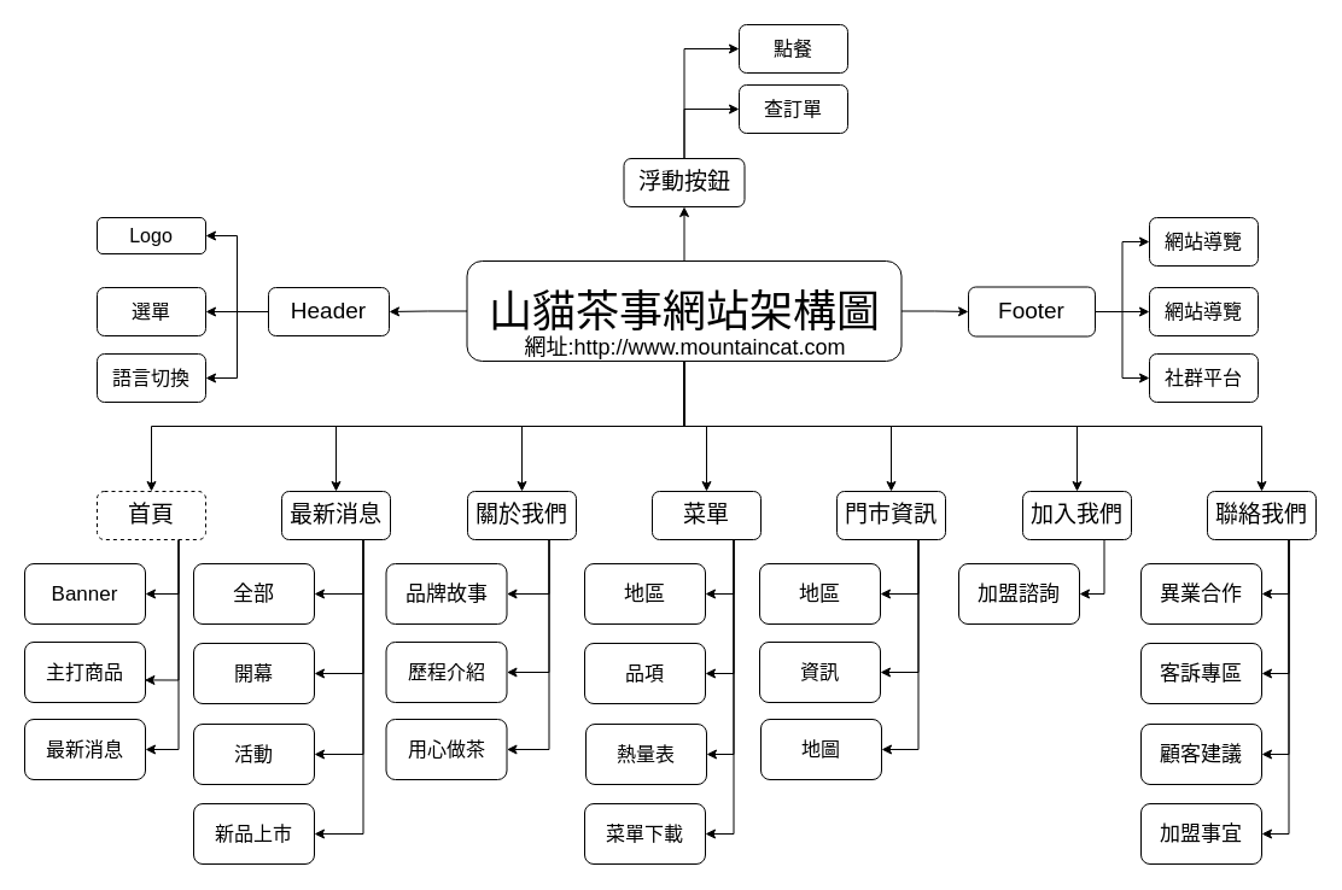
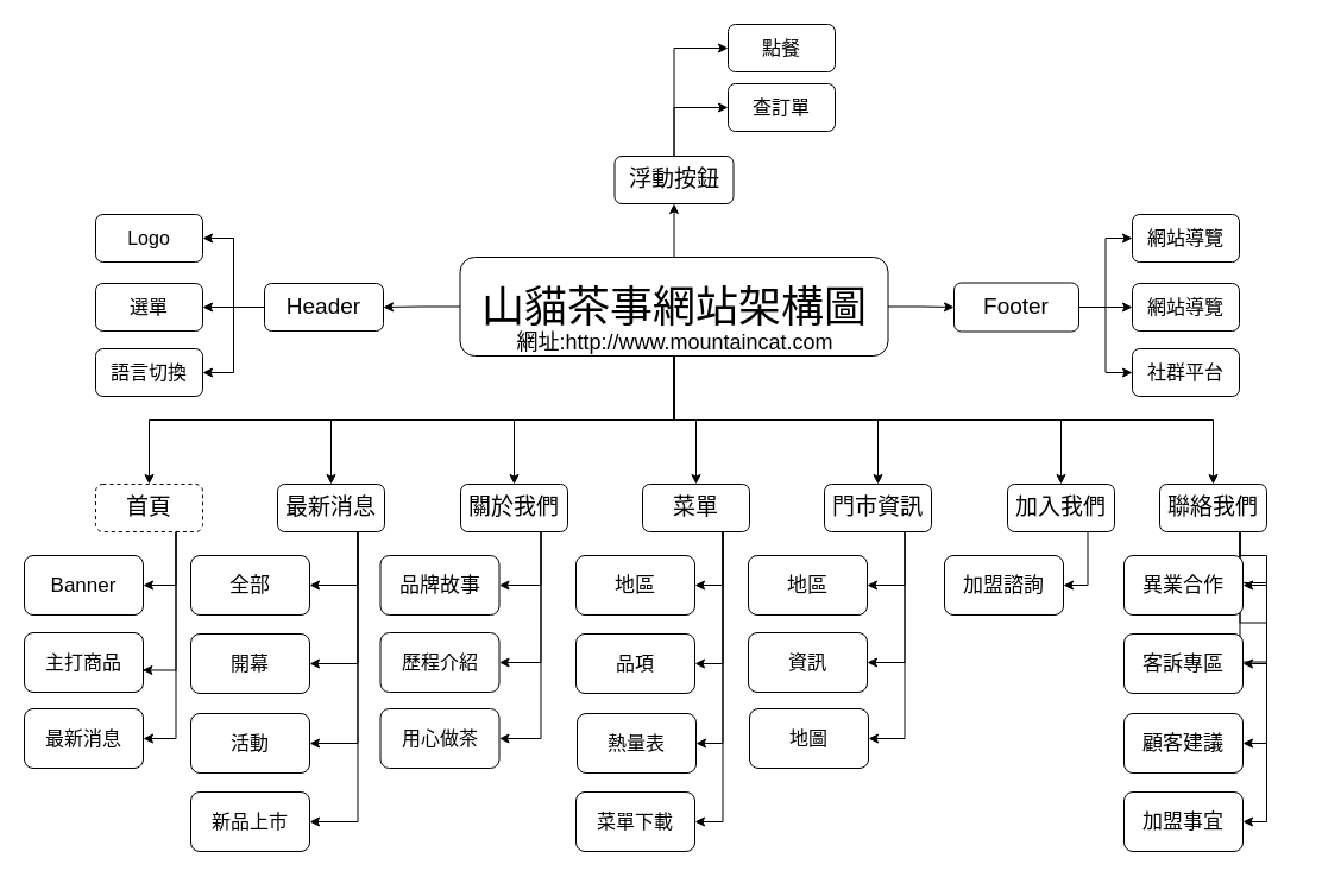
  <mxCell id="0" />
  <mxCell id="1" parent="0" />
  <mxCell id="2" style="edgeStyle=orthogonalEdgeStyle;rounded=0;orthogonalLoop=1;jettySize=auto;html=1;exitX=0.5;exitY=1;exitDx=0;exitDy=0;" edge="1" parent="1" source="10" target="14"><mxGeometry relative="1" as="geometry" /></mxCell>
  <mxCell id="3" style="edgeStyle=orthogonalEdgeStyle;rounded=0;orthogonalLoop=1;jettySize=auto;html=1;exitX=0.5;exitY=1;exitDx=0;exitDy=0;" edge="1" parent="1" source="10" target="19"><mxGeometry relative="1" as="geometry" /></mxCell>
  <mxCell id="4" style="edgeStyle=orthogonalEdgeStyle;rounded=0;orthogonalLoop=1;jettySize=auto;html=1;exitX=0.5;exitY=1;exitDx=0;exitDy=0;entryX=0.5;entryY=0;entryDx=0;entryDy=0;" edge="1" parent="1" source="10" target="23"><mxGeometry relative="1" as="geometry" /></mxCell>
  <mxCell id="5" style="edgeStyle=orthogonalEdgeStyle;rounded=0;orthogonalLoop=1;jettySize=auto;html=1;exitX=0.5;exitY=1;exitDx=0;exitDy=0;entryX=0.5;entryY=0;entryDx=0;entryDy=0;" edge="1" parent="1" source="10" target="32"><mxGeometry relative="1" as="geometry" /></mxCell>
  <mxCell id="6" style="edgeStyle=orthogonalEdgeStyle;rounded=0;orthogonalLoop=1;jettySize=auto;html=1;exitX=0.5;exitY=1;exitDx=0;exitDy=0;" edge="1" parent="1" source="10" target="39"><mxGeometry relative="1" as="geometry" /></mxCell>
  <mxCell id="7" style="edgeStyle=orthogonalEdgeStyle;rounded=0;orthogonalLoop=1;jettySize=auto;html=1;exitX=0.5;exitY=0;exitDx=0;exitDy=0;entryX=0.5;entryY=1;entryDx=0;entryDy=0;" edge="1" parent="1" source="10" target="46"><mxGeometry relative="1" as="geometry" /></mxCell>
  <mxCell id="8" style="edgeStyle=orthogonalEdgeStyle;rounded=0;orthogonalLoop=1;jettySize=auto;html=1;exitX=0;exitY=0.5;exitDx=0;exitDy=0;" edge="1" parent="1" source="10" target="80"><mxGeometry relative="1" as="geometry" /></mxCell>
  <mxCell id="9" style="edgeStyle=orthogonalEdgeStyle;rounded=0;orthogonalLoop=1;jettySize=auto;html=1;exitX=1;exitY=0.5;exitDx=0;exitDy=0;entryX=0;entryY=0.5;entryDx=0;entryDy=0;" edge="1" parent="1" source="10" target="72"><mxGeometry relative="1" as="geometry" /></mxCell>
  <mxCell id="10" value="&lt;span style=&quot;font-size: 36px; text-wrap: nowrap;&quot;&gt;山貓茶事網站架構圖&lt;/span&gt;" style="rounded=1;whiteSpace=wrap;html=1;labelPosition=center;verticalLabelPosition=middle;align=center;verticalAlign=middle;" vertex="1" parent="1"><mxGeometry x="386.5" y="216" width="360" height="83" as="geometry" /></mxCell>
  <mxCell id="11" value="&lt;font style=&quot;font-size: 18px;&quot;&gt;網址:http://www.mountaincat.com&lt;/font&gt;" style="text;html=1;align=center;verticalAlign=middle;resizable=0;points=[];autosize=1;strokeColor=none;fillColor=none;fontSize=21;" vertex="1" parent="1"><mxGeometry x="421.5" y="266" width="290" height="40" as="geometry" /></mxCell>
  <mxCell id="12" style="edgeStyle=orthogonalEdgeStyle;rounded=0;orthogonalLoop=1;jettySize=auto;html=1;exitX=0.75;exitY=1;exitDx=0;exitDy=0;entryX=1;entryY=0.5;entryDx=0;entryDy=0;" edge="1" parent="1" source="14" target="40"><mxGeometry relative="1" as="geometry" /></mxCell>
  <mxCell id="13" style="edgeStyle=orthogonalEdgeStyle;rounded=0;orthogonalLoop=1;jettySize=auto;html=1;exitX=0.75;exitY=1;exitDx=0;exitDy=0;entryX=1;entryY=0.5;entryDx=0;entryDy=0;" edge="1" parent="1" source="14" target="49"><mxGeometry relative="1" as="geometry" /></mxCell>
  <mxCell id="14" value="首頁" style="rounded=1;whiteSpace=wrap;html=1;fontSize=19;dashed=1;" vertex="1" parent="1"><mxGeometry x="80" y="407" width="90" height="40" as="geometry" /></mxCell>
  <mxCell id="15" style="edgeStyle=orthogonalEdgeStyle;rounded=0;orthogonalLoop=1;jettySize=auto;html=1;exitX=0.75;exitY=1;exitDx=0;exitDy=0;entryX=1;entryY=0.5;entryDx=0;entryDy=0;" edge="1" parent="1" source="19" target="51"><mxGeometry relative="1" as="geometry" /></mxCell>
  <mxCell id="16" style="edgeStyle=orthogonalEdgeStyle;rounded=0;orthogonalLoop=1;jettySize=auto;html=1;exitX=0.75;exitY=1;exitDx=0;exitDy=0;entryX=1;entryY=0.5;entryDx=0;entryDy=0;" edge="1" parent="1" source="19" target="52"><mxGeometry relative="1" as="geometry" /></mxCell>
  <mxCell id="17" style="edgeStyle=orthogonalEdgeStyle;rounded=0;orthogonalLoop=1;jettySize=auto;html=1;exitX=0.75;exitY=1;exitDx=0;exitDy=0;entryX=1;entryY=0.5;entryDx=0;entryDy=0;" edge="1" parent="1" source="19" target="53"><mxGeometry relative="1" as="geometry" /></mxCell>
  <mxCell id="18" style="edgeStyle=orthogonalEdgeStyle;rounded=0;orthogonalLoop=1;jettySize=auto;html=1;exitX=0.75;exitY=1;exitDx=0;exitDy=0;entryX=1;entryY=0.5;entryDx=0;entryDy=0;" edge="1" parent="1" source="19" target="54"><mxGeometry relative="1" as="geometry" /></mxCell>
  <mxCell id="19" value="最新消息" style="rounded=1;whiteSpace=wrap;html=1;fontSize=19;labelPosition=center;verticalLabelPosition=middle;align=center;verticalAlign=middle;" vertex="1" parent="1"><mxGeometry x="233" y="407" width="90" height="40" as="geometry" /></mxCell>
  <mxCell id="20" style="edgeStyle=orthogonalEdgeStyle;rounded=0;orthogonalLoop=1;jettySize=auto;html=1;exitX=0.75;exitY=1;exitDx=0;exitDy=0;entryX=1;entryY=0.5;entryDx=0;entryDy=0;" edge="1" parent="1" source="23" target="55"><mxGeometry relative="1" as="geometry" /></mxCell>
  <mxCell id="21" style="edgeStyle=orthogonalEdgeStyle;rounded=0;orthogonalLoop=1;jettySize=auto;html=1;exitX=0.75;exitY=1;exitDx=0;exitDy=0;entryX=1;entryY=0.5;entryDx=0;entryDy=0;" edge="1" parent="1" source="23" target="56"><mxGeometry relative="1" as="geometry" /></mxCell>
  <mxCell id="22" style="edgeStyle=orthogonalEdgeStyle;rounded=0;orthogonalLoop=1;jettySize=auto;html=1;exitX=0.75;exitY=1;exitDx=0;exitDy=0;entryX=1;entryY=0.5;entryDx=0;entryDy=0;" edge="1" parent="1" source="23" target="57"><mxGeometry relative="1" as="geometry" /></mxCell>
  <mxCell id="23" value="關於我們" style="rounded=1;whiteSpace=wrap;html=1;fontSize=19;labelPosition=center;verticalLabelPosition=middle;align=center;verticalAlign=middle;" vertex="1" parent="1"><mxGeometry x="387" y="407" width="90" height="40" as="geometry" /></mxCell>
  <mxCell id="24" style="edgeStyle=orthogonalEdgeStyle;rounded=0;orthogonalLoop=1;jettySize=auto;html=1;exitX=0.75;exitY=1;exitDx=0;exitDy=0;entryX=1;entryY=0.5;entryDx=0;entryDy=0;" edge="1" parent="1" source="28" target="58"><mxGeometry relative="1" as="geometry" /></mxCell>
  <mxCell id="25" style="edgeStyle=orthogonalEdgeStyle;rounded=0;orthogonalLoop=1;jettySize=auto;html=1;exitX=0.75;exitY=1;exitDx=0;exitDy=0;entryX=1;entryY=0.5;entryDx=0;entryDy=0;" edge="1" parent="1" source="28" target="59"><mxGeometry relative="1" as="geometry" /></mxCell>
  <mxCell id="26" style="edgeStyle=orthogonalEdgeStyle;rounded=0;orthogonalLoop=1;jettySize=auto;html=1;exitX=0.75;exitY=1;exitDx=0;exitDy=0;entryX=1;entryY=0.5;entryDx=0;entryDy=0;" edge="1" parent="1" source="28" target="60"><mxGeometry relative="1" as="geometry" /></mxCell>
  <mxCell id="27" style="edgeStyle=orthogonalEdgeStyle;rounded=0;orthogonalLoop=1;jettySize=auto;html=1;exitX=0.75;exitY=1;exitDx=0;exitDy=0;entryX=1;entryY=0.5;entryDx=0;entryDy=0;" edge="1" parent="1" source="28" target="76"><mxGeometry relative="1" as="geometry" /></mxCell>
  <mxCell id="28" value="菜單" style="rounded=1;whiteSpace=wrap;html=1;fontSize=19;labelPosition=center;verticalLabelPosition=middle;align=center;verticalAlign=middle;" vertex="1" parent="1"><mxGeometry x="540" y="407" width="90" height="40" as="geometry" /></mxCell>
  <mxCell id="29" style="edgeStyle=orthogonalEdgeStyle;rounded=0;orthogonalLoop=1;jettySize=auto;html=1;exitX=0.75;exitY=1;exitDx=0;exitDy=0;entryX=1;entryY=0.5;entryDx=0;entryDy=0;" edge="1" parent="1" source="32" target="61"><mxGeometry relative="1" as="geometry" /></mxCell>
  <mxCell id="30" style="edgeStyle=orthogonalEdgeStyle;rounded=0;orthogonalLoop=1;jettySize=auto;html=1;exitX=0.75;exitY=1;exitDx=0;exitDy=0;entryX=1;entryY=0.5;entryDx=0;entryDy=0;" edge="1" parent="1" source="32" target="62"><mxGeometry relative="1" as="geometry" /></mxCell>
  <mxCell id="31" style="edgeStyle=orthogonalEdgeStyle;rounded=0;orthogonalLoop=1;jettySize=auto;html=1;exitX=0.75;exitY=1;exitDx=0;exitDy=0;entryX=1;entryY=0.5;entryDx=0;entryDy=0;" edge="1" parent="1" source="32" target="63"><mxGeometry relative="1" as="geometry" /></mxCell>
  <mxCell id="32" value="門市資訊" style="rounded=1;whiteSpace=wrap;html=1;fontSize=19;labelPosition=center;verticalLabelPosition=middle;align=center;verticalAlign=middle;" vertex="1" parent="1"><mxGeometry x="693" y="407" width="90" height="40" as="geometry" /></mxCell>
  <mxCell id="33" style="edgeStyle=orthogonalEdgeStyle;rounded=0;orthogonalLoop=1;jettySize=auto;html=1;exitX=0.75;exitY=1;exitDx=0;exitDy=0;entryX=1;entryY=0.5;entryDx=0;entryDy=0;" edge="1" parent="1" source="34" target="64"><mxGeometry relative="1" as="geometry" /></mxCell>
  <mxCell id="34" value="加入我們" style="rounded=1;whiteSpace=wrap;html=1;fontSize=19;labelPosition=center;verticalLabelPosition=middle;align=center;verticalAlign=middle;" vertex="1" parent="1"><mxGeometry x="847" y="407" width="90" height="40" as="geometry" /></mxCell>
  <mxCell id="35" style="edgeStyle=orthogonalEdgeStyle;rounded=0;orthogonalLoop=1;jettySize=auto;html=1;exitX=0.75;exitY=1;exitDx=0;exitDy=0;entryX=1;entryY=0.5;entryDx=0;entryDy=0;" edge="1" parent="1" source="39" target="65"><mxGeometry relative="1" as="geometry" /></mxCell>
  <mxCell id="36" style="edgeStyle=orthogonalEdgeStyle;rounded=0;orthogonalLoop=1;jettySize=auto;html=1;exitX=0.75;exitY=1;exitDx=0;exitDy=0;entryX=1;entryY=0.5;entryDx=0;entryDy=0;" edge="1" parent="1" source="39" target="66"><mxGeometry relative="1" as="geometry" /></mxCell>
  <mxCell id="37" style="edgeStyle=orthogonalEdgeStyle;rounded=0;orthogonalLoop=1;jettySize=auto;html=1;exitX=0.75;exitY=1;exitDx=0;exitDy=0;entryX=1;entryY=0.5;entryDx=0;entryDy=0;" edge="1" parent="1" source="39" target="67"><mxGeometry relative="1" as="geometry" /></mxCell>
  <mxCell id="38" style="edgeStyle=orthogonalEdgeStyle;rounded=0;orthogonalLoop=1;jettySize=auto;html=1;exitX=0.75;exitY=1;exitDx=0;exitDy=0;entryX=1;entryY=0.5;entryDx=0;entryDy=0;" edge="1" parent="1" source="39" target="68"><mxGeometry relative="1" as="geometry" /></mxCell>
- <mxCell id="39" value="聯絡我們" style="rounded=1;whiteSpace=wrap;html=1;fontSize=19;labelPosition=center;verticalLabelPosition=middle;align=center;verticalAlign=middle;" vertex="1" parent="1"><mxGeometry x="1000" y="407" width="90" height="40" as="geometry" /></mxCell>
+ <mxCell id="39" value="聯絡我們" style="rounded=1;whiteSpace=wrap;html=1;fontSize=19;labelPosition=center;verticalLabelPosition=middle;align=center;verticalAlign=middle;" vertex="1" parent="1"><mxGeometry x="975" y="407" width="90" height="40" as="geometry" /></mxCell>
  <mxCell id="40" value="&lt;font style=&quot;font-size: 17px;&quot;&gt;Banner&lt;/font&gt;" style="rounded=1;whiteSpace=wrap;html=1;fontSize=19;" vertex="1" parent="1"><mxGeometry x="20" y="467" width="100" height="50" as="geometry" /></mxCell>
  <mxCell id="41" value="&lt;font style=&quot;font-size: 16px;&quot;&gt;主打商品&lt;/font&gt;" style="rounded=1;whiteSpace=wrap;html=1;fontSize=19;" vertex="1" parent="1"><mxGeometry x="20" y="532" width="100" height="50" as="geometry" /></mxCell>
  <mxCell id="42" style="edgeStyle=orthogonalEdgeStyle;rounded=0;orthogonalLoop=1;jettySize=auto;html=1;exitX=0.5;exitY=1;exitDx=0;exitDy=0;entryX=0.5;entryY=0;entryDx=0;entryDy=0;" edge="1" parent="1" source="10" target="28"><mxGeometry relative="1" as="geometry" /></mxCell>
  <mxCell id="43" style="edgeStyle=orthogonalEdgeStyle;rounded=0;orthogonalLoop=1;jettySize=auto;html=1;exitX=0.5;exitY=1;exitDx=0;exitDy=0;entryX=0.5;entryY=0;entryDx=0;entryDy=0;" edge="1" parent="1" source="10" target="34"><mxGeometry relative="1" as="geometry"><mxPoint x="766.5" y="375" as="targetPoint" /></mxGeometry></mxCell>
  <mxCell id="44" style="edgeStyle=orthogonalEdgeStyle;rounded=0;orthogonalLoop=1;jettySize=auto;html=1;exitX=0.5;exitY=0;exitDx=0;exitDy=0;entryX=0;entryY=0.5;entryDx=0;entryDy=0;" edge="1" parent="1" source="46" target="47"><mxGeometry relative="1" as="geometry" /></mxCell>
  <mxCell id="45" style="edgeStyle=orthogonalEdgeStyle;rounded=0;orthogonalLoop=1;jettySize=auto;html=1;exitX=0.5;exitY=0;exitDx=0;exitDy=0;entryX=0;entryY=0.5;entryDx=0;entryDy=0;" edge="1" parent="1" source="46" target="48"><mxGeometry relative="1" as="geometry" /></mxCell>
  <mxCell id="46" value="浮動按鈕" style="rounded=1;whiteSpace=wrap;html=1;fontSize=19;labelPosition=center;verticalLabelPosition=middle;align=center;verticalAlign=middle;" vertex="1" parent="1"><mxGeometry x="516.5" y="131" width="100" height="40" as="geometry" /></mxCell>
  <mxCell id="47" value="&lt;font style=&quot;font-size: 16px;&quot;&gt;點餐&lt;/font&gt;" style="rounded=1;whiteSpace=wrap;html=1;fontSize=19;labelPosition=center;verticalLabelPosition=middle;align=center;verticalAlign=middle;" vertex="1" parent="1"><mxGeometry x="612" y="20" width="90" height="40" as="geometry" /></mxCell>
  <mxCell id="48" value="&lt;font style=&quot;font-size: 16px;&quot;&gt;查訂單&lt;/font&gt;" style="rounded=1;whiteSpace=wrap;html=1;fontSize=19;labelPosition=center;verticalLabelPosition=middle;align=center;verticalAlign=middle;" vertex="1" parent="1"><mxGeometry x="612" y="70" width="90" height="40" as="geometry" /></mxCell>
  <mxCell id="49" value="&lt;font style=&quot;font-size: 16px;&quot;&gt;最新消息&lt;/font&gt;" style="rounded=1;whiteSpace=wrap;html=1;fontSize=19;" vertex="1" parent="1"><mxGeometry x="20" y="596" width="100" height="50" as="geometry" /></mxCell>
  <mxCell id="50" style="edgeStyle=orthogonalEdgeStyle;rounded=0;orthogonalLoop=1;jettySize=auto;html=1;exitX=0.75;exitY=1;exitDx=0;exitDy=0;entryX=0.994;entryY=0.629;entryDx=0;entryDy=0;entryPerimeter=0;" edge="1" parent="1" source="14" target="41"><mxGeometry relative="1" as="geometry" /></mxCell>
  <mxCell id="51" value="&lt;font style=&quot;font-size: 17px;&quot;&gt;全部&lt;/font&gt;" style="rounded=1;whiteSpace=wrap;html=1;fontSize=19;" vertex="1" parent="1"><mxGeometry x="160" y="467" width="100" height="50" as="geometry" /></mxCell>
  <mxCell id="52" value="&lt;font style=&quot;font-size: 16px;&quot;&gt;開幕&lt;/font&gt;" style="rounded=1;whiteSpace=wrap;html=1;fontSize=19;" vertex="1" parent="1"><mxGeometry x="160" y="533" width="100" height="50" as="geometry" /></mxCell>
  <mxCell id="53" value="&lt;span style=&quot;font-size: 16px;&quot;&gt;活動&lt;/span&gt;" style="rounded=1;whiteSpace=wrap;html=1;fontSize=19;" vertex="1" parent="1"><mxGeometry x="160" y="600" width="100" height="50" as="geometry" /></mxCell>
  <mxCell id="54" value="&lt;font style=&quot;font-size: 16px;&quot;&gt;新品上市&lt;/font&gt;" style="rounded=1;whiteSpace=wrap;html=1;fontSize=19;" vertex="1" parent="1"><mxGeometry x="160" y="666" width="100" height="50" as="geometry" /></mxCell>
  <mxCell id="55" value="&lt;font style=&quot;font-size: 17px;&quot;&gt;品牌故事&lt;/font&gt;" style="rounded=1;whiteSpace=wrap;html=1;fontSize=19;" vertex="1" parent="1"><mxGeometry x="319.5" y="467" width="100" height="50" as="geometry" /></mxCell>
  <mxCell id="56" value="&lt;font style=&quot;font-size: 16px;&quot;&gt;歷程介紹&lt;/font&gt;" style="rounded=1;whiteSpace=wrap;html=1;fontSize=19;" vertex="1" parent="1"><mxGeometry x="319.5" y="532" width="100" height="50" as="geometry" /></mxCell>
  <mxCell id="57" value="&lt;span style=&quot;font-size: 16px;&quot;&gt;用心做茶&lt;/span&gt;" style="rounded=1;whiteSpace=wrap;html=1;fontSize=19;" vertex="1" parent="1"><mxGeometry x="319.5" y="596" width="100" height="50" as="geometry" /></mxCell>
  <mxCell id="58" value="&lt;font style=&quot;font-size: 17px;&quot;&gt;地區&lt;/font&gt;" style="rounded=1;whiteSpace=wrap;html=1;fontSize=19;" vertex="1" parent="1"><mxGeometry x="484" y="467" width="100" height="50" as="geometry" /></mxCell>
  <mxCell id="59" value="&lt;font style=&quot;font-size: 16px;&quot;&gt;品項&lt;/font&gt;" style="rounded=1;whiteSpace=wrap;html=1;fontSize=19;" vertex="1" parent="1"><mxGeometry x="484" y="533" width="100" height="50" as="geometry" /></mxCell>
  <mxCell id="60" value="&lt;span style=&quot;font-size: 16px;&quot;&gt;熱量表&lt;/span&gt;" style="rounded=1;whiteSpace=wrap;html=1;fontSize=19;" vertex="1" parent="1"><mxGeometry x="485" y="600" width="100" height="50" as="geometry" /></mxCell>
  <mxCell id="61" value="&lt;font style=&quot;font-size: 17px;&quot;&gt;地區&lt;/font&gt;" style="rounded=1;whiteSpace=wrap;html=1;fontSize=19;" vertex="1" parent="1"><mxGeometry x="629" y="467" width="100" height="50" as="geometry" /></mxCell>
  <mxCell id="62" value="&lt;font style=&quot;font-size: 16px;&quot;&gt;資訊&lt;/font&gt;" style="rounded=1;whiteSpace=wrap;html=1;fontSize=19;" vertex="1" parent="1"><mxGeometry x="629" y="532" width="100" height="50" as="geometry" /></mxCell>
  <mxCell id="63" value="&lt;span style=&quot;font-size: 16px;&quot;&gt;地圖&lt;/span&gt;" style="rounded=1;whiteSpace=wrap;html=1;fontSize=19;" vertex="1" parent="1"><mxGeometry x="630" y="596" width="100" height="50" as="geometry" /></mxCell>
  <mxCell id="64" value="&lt;font style=&quot;font-size: 17px;&quot;&gt;加盟諮詢&lt;/font&gt;" style="rounded=1;whiteSpace=wrap;html=1;fontSize=19;" vertex="1" parent="1"><mxGeometry x="794" y="467" width="100" height="50" as="geometry" /></mxCell>
  <mxCell id="65" value="&lt;font style=&quot;font-size: 17px;&quot;&gt;異業合作&lt;/font&gt;" style="rounded=1;whiteSpace=wrap;html=1;fontSize=19;" vertex="1" parent="1"><mxGeometry x="945" y="467" width="100" height="50" as="geometry" /></mxCell>
  <mxCell id="66" value="&lt;font style=&quot;font-size: 17px;&quot;&gt;客訴專區&lt;/font&gt;" style="rounded=1;whiteSpace=wrap;html=1;fontSize=19;" vertex="1" parent="1"><mxGeometry x="945" y="533" width="100" height="50" as="geometry" /></mxCell>
  <mxCell id="67" value="&lt;font style=&quot;font-size: 17px;&quot;&gt;顧客建議&lt;/font&gt;" style="rounded=1;whiteSpace=wrap;html=1;fontSize=19;" vertex="1" parent="1"><mxGeometry x="945" y="600" width="100" height="50" as="geometry" /></mxCell>
  <mxCell id="68" value="&lt;font style=&quot;font-size: 17px;&quot;&gt;加盟事宜&lt;/font&gt;" style="rounded=1;whiteSpace=wrap;html=1;fontSize=19;" vertex="1" parent="1"><mxGeometry x="945" y="666" width="100" height="50" as="geometry" /></mxCell>
  <mxCell id="69" style="edgeStyle=orthogonalEdgeStyle;rounded=0;orthogonalLoop=1;jettySize=auto;html=1;exitX=1;exitY=0.5;exitDx=0;exitDy=0;" edge="1" parent="1" source="72" target="73"><mxGeometry relative="1" as="geometry" /></mxCell>
  <mxCell id="70" style="edgeStyle=orthogonalEdgeStyle;rounded=0;orthogonalLoop=1;jettySize=auto;html=1;exitX=1;exitY=0.5;exitDx=0;exitDy=0;entryX=0;entryY=0.5;entryDx=0;entryDy=0;" edge="1" parent="1" source="72" target="75"><mxGeometry relative="1" as="geometry" /></mxCell>
  <mxCell id="71" style="edgeStyle=orthogonalEdgeStyle;rounded=0;orthogonalLoop=1;jettySize=auto;html=1;exitX=1;exitY=0.5;exitDx=0;exitDy=0;entryX=0;entryY=0.5;entryDx=0;entryDy=0;" edge="1" parent="1" source="72" target="74"><mxGeometry relative="1" as="geometry" /></mxCell>
  <mxCell id="72" value="Footer" style="rounded=1;whiteSpace=wrap;html=1;fontSize=19;labelPosition=center;verticalLabelPosition=middle;align=center;verticalAlign=middle;" vertex="1" parent="1"><mxGeometry x="802" y="237.5" width="105" height="41" as="geometry" /></mxCell>
  <mxCell id="73" value="&lt;span style=&quot;font-size: 16px;&quot;&gt;網站導覽&lt;/span&gt;" style="rounded=1;whiteSpace=wrap;html=1;fontSize=19;labelPosition=center;verticalLabelPosition=middle;align=center;verticalAlign=middle;" vertex="1" parent="1"><mxGeometry x="952" y="238" width="90" height="40" as="geometry" /></mxCell>
  <mxCell id="74" value="&lt;font style=&quot;font-size: 16px;&quot;&gt;社群平台&lt;/font&gt;" style="rounded=1;whiteSpace=wrap;html=1;fontSize=19;labelPosition=center;verticalLabelPosition=middle;align=center;verticalAlign=middle;" vertex="1" parent="1"><mxGeometry x="952" y="293" width="90" height="40" as="geometry" /></mxCell>
  <mxCell id="75" value="&lt;span style=&quot;font-size: 16px;&quot;&gt;網站導覽&lt;/span&gt;" style="rounded=1;whiteSpace=wrap;html=1;fontSize=19;labelPosition=center;verticalLabelPosition=middle;align=center;verticalAlign=middle;" vertex="1" parent="1"><mxGeometry x="952" y="180" width="90" height="40" as="geometry" /></mxCell>
  <mxCell id="76" value="&lt;span style=&quot;font-size: 16px;&quot;&gt;菜單下載&lt;/span&gt;" style="rounded=1;whiteSpace=wrap;html=1;fontSize=19;" vertex="1" parent="1"><mxGeometry x="484" y="666" width="100" height="50" as="geometry" /></mxCell>
  <mxCell id="77" style="edgeStyle=orthogonalEdgeStyle;rounded=0;orthogonalLoop=1;jettySize=auto;html=1;exitX=0;exitY=0.5;exitDx=0;exitDy=0;entryX=1;entryY=0.5;entryDx=0;entryDy=0;" edge="1" source="80" target="83" parent="1"><mxGeometry relative="1" as="geometry" /></mxCell>
  <mxCell id="78" style="edgeStyle=orthogonalEdgeStyle;rounded=0;orthogonalLoop=1;jettySize=auto;html=1;exitX=0;exitY=0.5;exitDx=0;exitDy=0;entryX=1;entryY=0.5;entryDx=0;entryDy=0;" edge="1" source="80" target="82" parent="1"><mxGeometry relative="1" as="geometry" /></mxCell>
  <mxCell id="79" style="edgeStyle=orthogonalEdgeStyle;rounded=0;orthogonalLoop=1;jettySize=auto;html=1;exitX=0;exitY=0.5;exitDx=0;exitDy=0;entryX=1;entryY=0.5;entryDx=0;entryDy=0;" edge="1" source="80" target="81" parent="1"><mxGeometry relative="1" as="geometry" /></mxCell>
  <mxCell id="80" value="Header" style="rounded=1;whiteSpace=wrap;html=1;fontSize=19;labelPosition=center;verticalLabelPosition=middle;align=center;verticalAlign=middle;" vertex="1" parent="1"><mxGeometry x="222" y="238" width="100" height="40" as="geometry" /></mxCell>
  <mxCell id="81" value="&lt;span style=&quot;font-size: 16px;&quot;&gt;選單&lt;/span&gt;" style="rounded=1;whiteSpace=wrap;html=1;fontSize=19;labelPosition=center;verticalLabelPosition=middle;align=center;verticalAlign=middle;" vertex="1" parent="1"><mxGeometry x="80" y="238" width="90" height="40" as="geometry" /></mxCell>
  <mxCell id="82" value="&lt;font style=&quot;font-size: 16px;&quot;&gt;語言切換&lt;/font&gt;" style="rounded=1;whiteSpace=wrap;html=1;fontSize=19;labelPosition=center;verticalLabelPosition=middle;align=center;verticalAlign=middle;" vertex="1" parent="1"><mxGeometry x="80" y="293" width="90" height="40" as="geometry" /></mxCell>
- <mxCell id="83" value="&lt;span style=&quot;font-size: 16px;&quot;&gt;Logo&lt;/span&gt;" style="rounded=1;whiteSpace=wrap;html=1;fontSize=19;labelPosition=center;verticalLabelPosition=middle;align=center;verticalAlign=middle;" vertex="1" parent="1"><mxGeometry x="80" y="180" width="90" height="30" as="geometry" /></mxCell>
+ <mxCell id="83" value="&lt;span style=&quot;font-size: 16px;&quot;&gt;Logo&lt;/span&gt;" style="rounded=1;whiteSpace=wrap;html=1;fontSize=19;labelPosition=center;verticalLabelPosition=middle;align=center;verticalAlign=middle;" vertex="1" parent="1"><mxGeometry x="80" y="180" width="90" height="40" as="geometry" /></mxCell>
